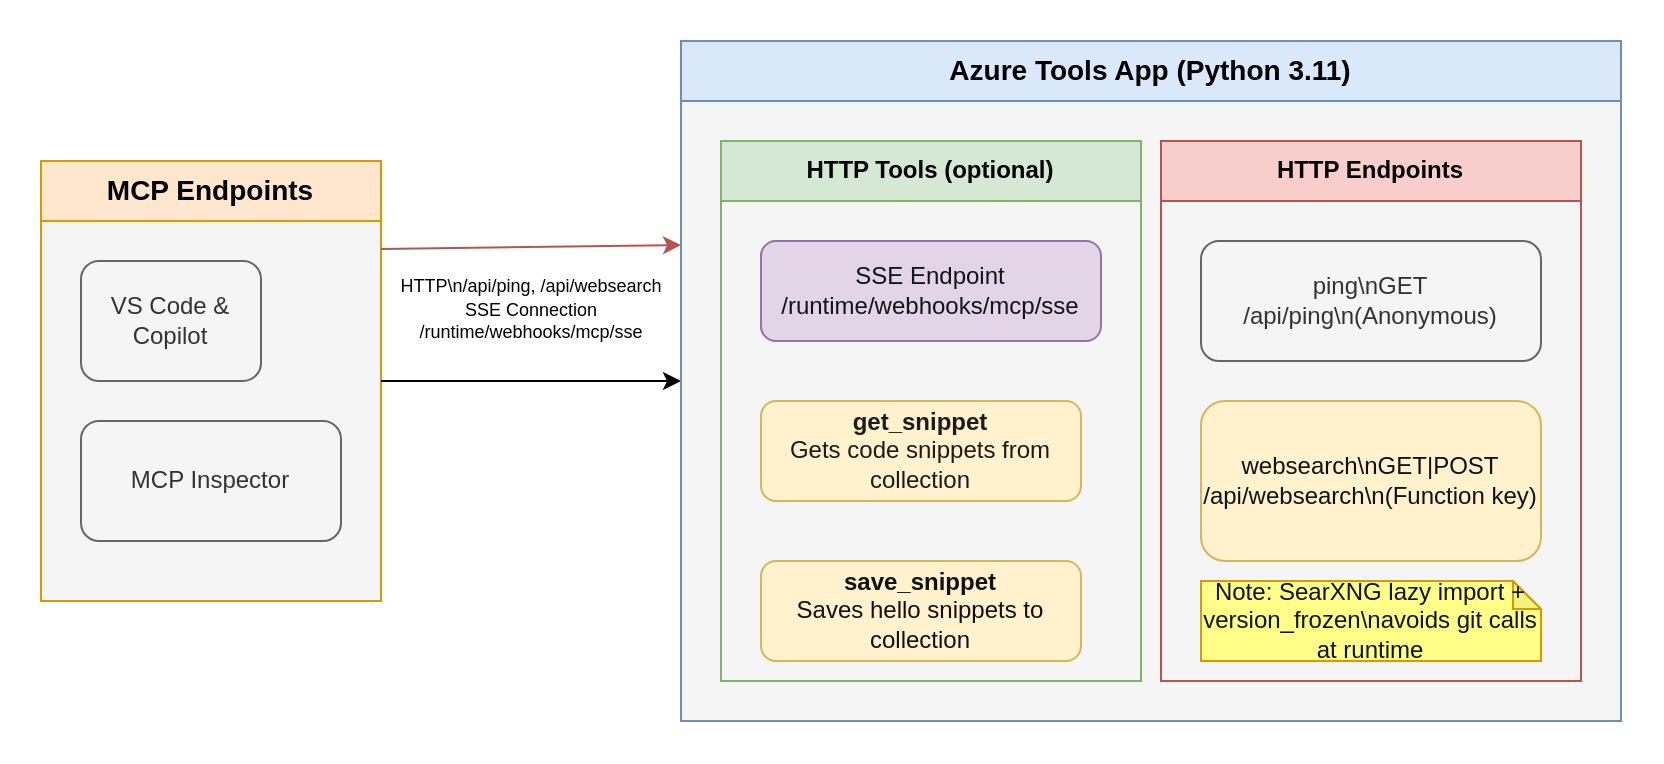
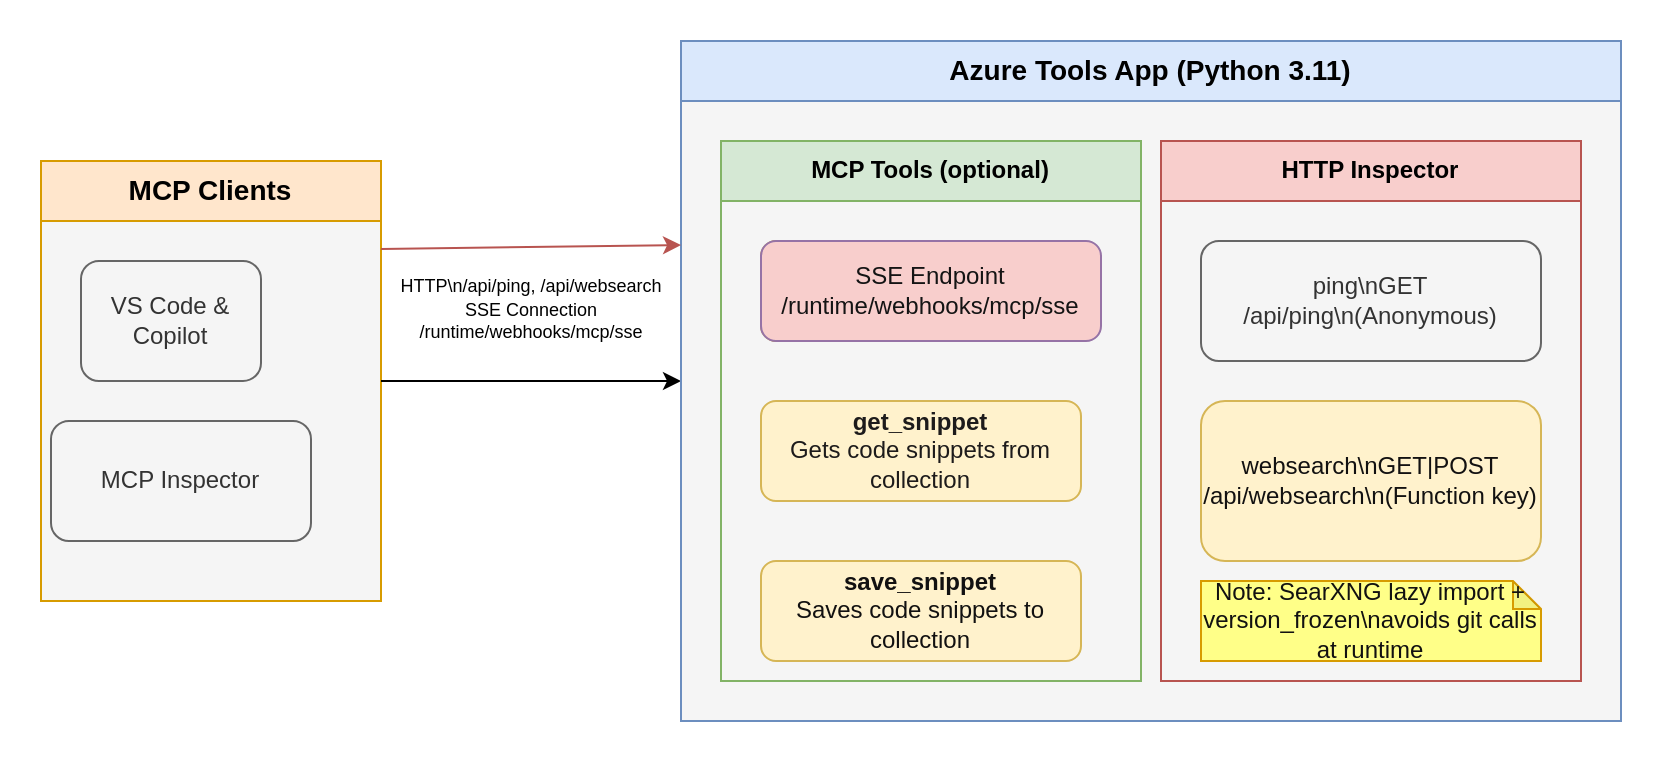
  <mxCell id="0" />
  <mxCell id="1" parent="0" />
- <mxCell id="2" value="MCP Endpoints" style="swimlane;whiteSpace=wrap;html=1;fillColor=#ffe6cc;strokeColor=#d79b00;startSize=30;fontSize=14;fontStyle=1;swimlaneFillColor=#F5F5F5;" parent="1" vertex="1"><mxGeometry x="20" y="80" width="170" height="220" as="geometry" /></mxCell>
+ <mxCell id="2" value="MCP Clients" style="swimlane;whiteSpace=wrap;html=1;fillColor=#ffe6cc;strokeColor=#d79b00;startSize=30;fontSize=14;fontStyle=1;swimlaneFillColor=#F5F5F5;" parent="1" vertex="1"><mxGeometry x="20" y="80" width="170" height="220" as="geometry" /></mxCell>
  <mxCell id="3" value="VS Code &amp; Copilot" style="rounded=1;whiteSpace=wrap;html=1;fillColor=#f5f5f5;strokeColor=#666666;fontColor=#333333;" parent="2" vertex="1"><mxGeometry x="20" y="50" width="90" height="60" as="geometry" /></mxCell>
- <mxCell id="4" value="MCP Inspector" style="rounded=1;whiteSpace=wrap;html=1;fillColor=#f5f5f5;strokeColor=#666666;fontColor=#333333;" parent="2" vertex="1"><mxGeometry x="20" y="130" width="130" height="60" as="geometry" /></mxCell>
+ <mxCell id="4" value="MCP Inspector" style="rounded=1;whiteSpace=wrap;html=1;fillColor=#f5f5f5;strokeColor=#666666;fontColor=#333333;" parent="2" vertex="1"><mxGeometry x="5" y="130" width="130" height="60" as="geometry" /></mxCell>
  <mxCell id="5" value="SSE Connection&#10;/runtime/webhooks/mcp/sse" style="endArrow=classic;html=1;rounded=0;fontSize=9;exitX=1;exitY=0.5;exitDx=0;exitDy=0;entryX=0;entryY=0.5;entryDx=0;entryDy=0;" parent="1" source="2" target="6" edge="1"><mxGeometry y="30" width="50" height="50" relative="1" as="geometry"><mxPoint x="200" y="120" as="sourcePoint" /><mxPoint x="290" y="190" as="targetPoint" /><mxPoint as="offset" /></mxGeometry></mxCell>
  <mxCell id="6" value="Azure Tools App (Python 3.11)" style="swimlane;whiteSpace=wrap;html=1;fillColor=#dae8fc;strokeColor=#6c8ebf;startSize=30;fontSize=14;fontStyle=1;swimlaneFillColor=#f5f5f5;" parent="1" vertex="1"><mxGeometry x="340" y="20" width="470" height="340" as="geometry" /></mxCell>
- <mxCell id="7" value="HTTP Tools (optional)" style="swimlane;whiteSpace=wrap;html=1;fillColor=#d5e8d4;strokeColor=#82b366;startSize=30;" parent="6" vertex="1"><mxGeometry x="20" y="50" width="210" height="270" as="geometry" /></mxCell>
+ <mxCell id="7" value="MCP Tools (optional)" style="swimlane;whiteSpace=wrap;html=1;fillColor=#d5e8d4;strokeColor=#82b366;startSize=30;" parent="6" vertex="1"><mxGeometry x="20" y="50" width="210" height="270" as="geometry" /></mxCell>
  <mxCell id="8" value="&lt;span style=&quot;color: rgb(0, 0, 0); text-align: left;&quot;&gt;&lt;b&gt;hello_mcp&lt;/b&gt;&lt;/span&gt;&lt;br&gt;Simple hello world MCP Tool" style="rounded=1;whiteSpace=wrap;html=1;fillColor=#fff2cc;strokeColor=#d6b656;" parent="7" vertex="1"><mxGeometry x="20" y="50" width="160" height="50" as="geometry" /></mxCell>
  <mxCell id="9" value="&lt;b&gt;get_snippet&lt;/b&gt;&lt;br&gt;Gets code snippets from collection" style="rounded=1;whiteSpace=wrap;html=1;fillColor=#fff2cc;strokeColor=#d6b656;fontColor=#1d1b1b;" parent="7" vertex="1"><mxGeometry x="20" y="130" width="160" height="50" as="geometry" /></mxCell>
- <mxCell id="10" value="&lt;b&gt;save_snippet&lt;/b&gt;&lt;br&gt;Saves hello snippets to collection" style="rounded=1;whiteSpace=wrap;html=1;fillColor=#fff2cc;strokeColor=#d6b656;fontColor=#121111;" parent="7" vertex="1"><mxGeometry x="20" y="210" width="160" height="50" as="geometry" /></mxCell>
- <mxCell id="11" value="SSE Endpoint&#10;/runtime/webhooks/mcp/sse" style="rounded=1;whiteSpace=wrap;html=1;fillColor=#e1d5e7;strokeColor=#9673a6;fontColor=#141414;" parent="7" vertex="1"><mxGeometry x="20" y="50" width="170" height="50" as="geometry" /></mxCell>
- <mxCell id="12" value="HTTP Endpoints" style="swimlane;whiteSpace=wrap;html=1;fillColor=#f8cecc;strokeColor=#b85450;startSize=30;" parent="6" vertex="1"><mxGeometry x="240" y="50" width="210" height="270" as="geometry" /></mxCell>
+ <mxCell id="10" value="&lt;b&gt;save_snippet&lt;/b&gt;&lt;br&gt;Saves code snippets to collection" style="rounded=1;whiteSpace=wrap;html=1;fillColor=#fff2cc;strokeColor=#d6b656;fontColor=#121111;" parent="7" vertex="1"><mxGeometry x="20" y="210" width="160" height="50" as="geometry" /></mxCell>
+ <mxCell id="11" value="SSE Endpoint&#10;/runtime/webhooks/mcp/sse" style="rounded=1;whiteSpace=wrap;html=1;fillColor=#f8cecc;strokeColor=#9673a6;fontColor=#141414;" parent="7" vertex="1"><mxGeometry x="20" y="50" width="170" height="50" as="geometry" /></mxCell>
+ <mxCell id="12" value="HTTP Inspector" style="swimlane;whiteSpace=wrap;html=1;fillColor=#f8cecc;strokeColor=#b85450;startSize=30;" parent="6" vertex="1"><mxGeometry x="240" y="50" width="210" height="270" as="geometry" /></mxCell>
  <mxCell id="13" value="ping\nGET /api/ping\n(Anonymous)" style="rounded=1;whiteSpace=wrap;html=1;fillColor=#f5f5f5;strokeColor=#666666;fontColor=#333333;" parent="12" vertex="1"><mxGeometry x="20" y="50" width="170" height="60" as="geometry" /></mxCell>
  <mxCell id="14" value="websearch\nGET|POST /api/websearch\n(Function key)" style="rounded=1;whiteSpace=wrap;html=1;fillColor=#fff2cc;strokeColor=#d6b656;fontColor=#121111;" parent="12" vertex="1"><mxGeometry x="20" y="130" width="170" height="80" as="geometry" /></mxCell>
  <mxCell id="15" value="Note: SearXNG lazy import + version_frozen\navoids git calls at runtime" style="shape=note;whiteSpace=wrap;html=1;backgroundOutline=1;darkOpacity=0.05;size=14;fillColor=#ffff88;strokeColor=#d79b00;fontColor=#121111;" parent="12" vertex="1"><mxGeometry x="20" y="220" width="170" height="40" as="geometry" /></mxCell>
  <mxCell id="16" value="HTTP\n/api/ping, /api/websearch" style="endArrow=classic;html=1;rounded=0;fontSize=9;exitX=1;exitY=0.2;exitDx=0;exitDy=0;entryX=0;entryY=0.3;entryDx=0;entryDy=0;strokeColor=#b85450;" parent="1" source="2" target="6" edge="1"><mxGeometry y="-20" width="50" height="50" relative="1" as="geometry"><mxPoint x="200" y="70" as="sourcePoint" /><mxPoint x="290" y="110" as="targetPoint" /><mxPoint as="offset" /></mxGeometry></mxCell>
